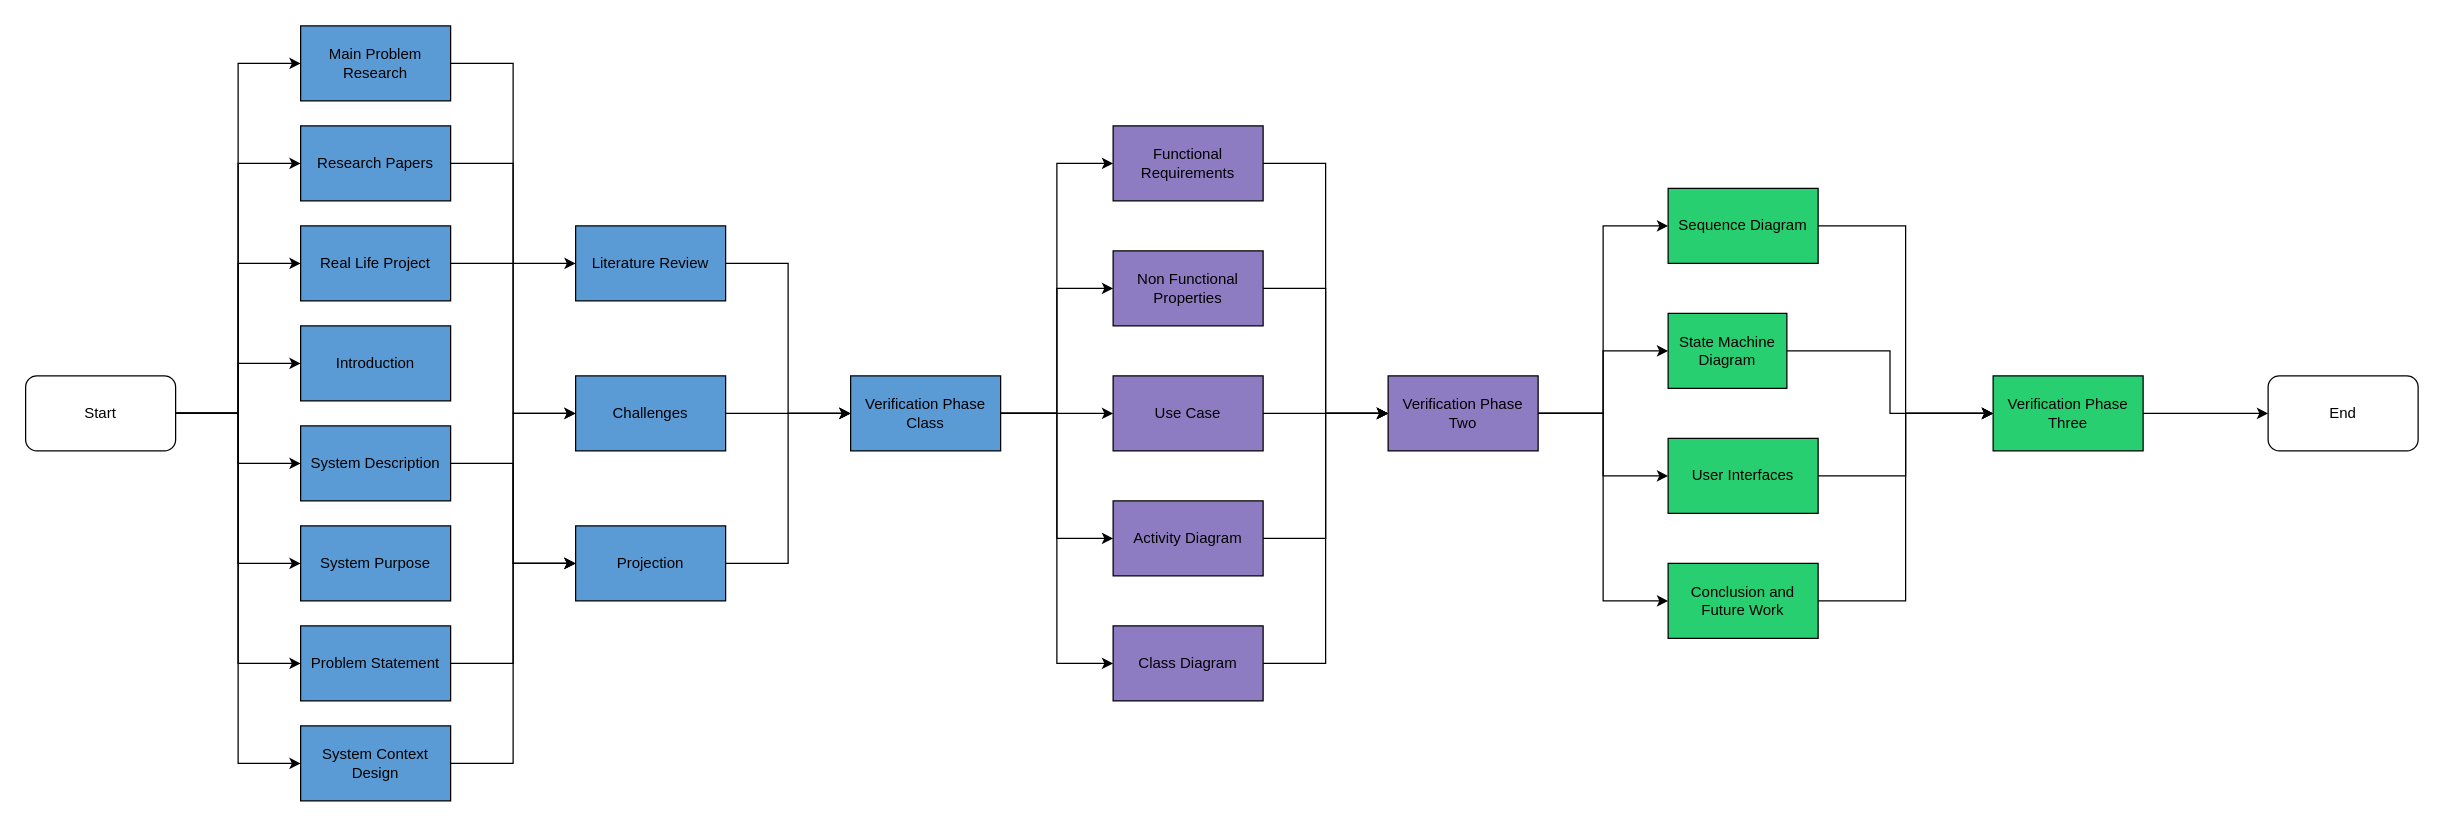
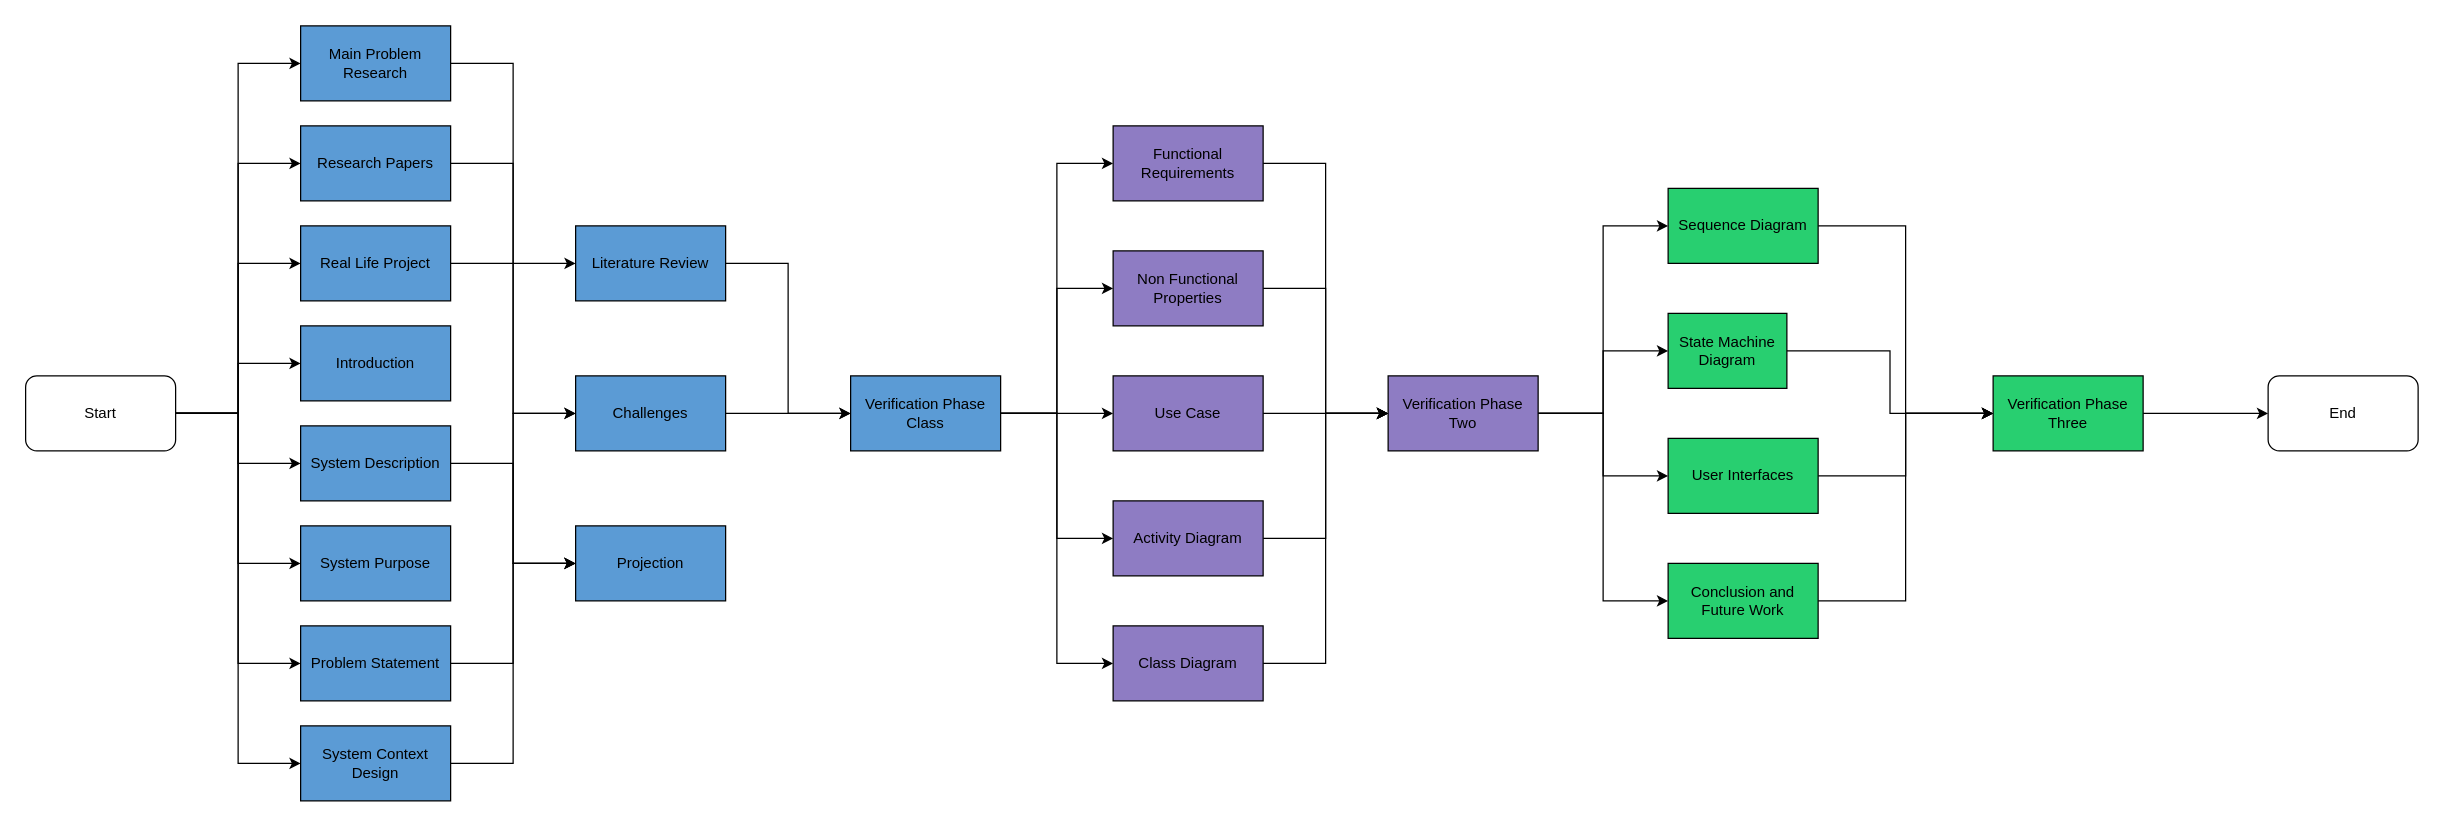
  <mxCell id="0" />
  <mxCell id="1" parent="0" />
  <mxCell id="2" style="edgeStyle=orthogonalEdgeStyle;rounded=0;orthogonalLoop=1;jettySize=auto;html=1;exitX=1;exitY=0.5;exitDx=0;exitDy=0;entryX=0;entryY=0.5;entryDx=0;entryDy=0;" parent="1" source="10" target="12" edge="1"><mxGeometry relative="1" as="geometry" /></mxCell>
  <mxCell id="3" style="edgeStyle=orthogonalEdgeStyle;rounded=0;orthogonalLoop=1;jettySize=auto;html=1;exitX=1;exitY=0.5;exitDx=0;exitDy=0;entryX=0;entryY=0.5;entryDx=0;entryDy=0;" parent="1" source="10" target="14" edge="1"><mxGeometry relative="1" as="geometry" /></mxCell>
  <mxCell id="4" style="edgeStyle=orthogonalEdgeStyle;rounded=0;orthogonalLoop=1;jettySize=auto;html=1;exitX=1;exitY=0.5;exitDx=0;exitDy=0;entryX=0;entryY=0.5;entryDx=0;entryDy=0;" parent="1" source="10" target="16" edge="1"><mxGeometry relative="1" as="geometry" /></mxCell>
  <mxCell id="5" style="edgeStyle=orthogonalEdgeStyle;rounded=0;orthogonalLoop=1;jettySize=auto;html=1;exitX=1;exitY=0.5;exitDx=0;exitDy=0;entryX=0;entryY=0.5;entryDx=0;entryDy=0;" parent="1" source="10" target="17" edge="1"><mxGeometry relative="1" as="geometry" /></mxCell>
  <mxCell id="6" style="edgeStyle=orthogonalEdgeStyle;rounded=0;orthogonalLoop=1;jettySize=auto;html=1;exitX=1;exitY=0.5;exitDx=0;exitDy=0;entryX=0;entryY=0.5;entryDx=0;entryDy=0;" parent="1" source="10" target="19" edge="1"><mxGeometry relative="1" as="geometry" /></mxCell>
  <mxCell id="7" style="edgeStyle=orthogonalEdgeStyle;rounded=0;orthogonalLoop=1;jettySize=auto;html=1;exitX=1;exitY=0.5;exitDx=0;exitDy=0;entryX=0;entryY=0.5;entryDx=0;entryDy=0;" parent="1" source="10" target="20" edge="1"><mxGeometry relative="1" as="geometry" /></mxCell>
  <mxCell id="8" style="edgeStyle=orthogonalEdgeStyle;rounded=0;orthogonalLoop=1;jettySize=auto;html=1;exitX=1;exitY=0.5;exitDx=0;exitDy=0;entryX=0;entryY=0.5;entryDx=0;entryDy=0;" parent="1" source="10" target="22" edge="1"><mxGeometry relative="1" as="geometry" /></mxCell>
  <mxCell id="9" style="edgeStyle=orthogonalEdgeStyle;rounded=0;orthogonalLoop=1;jettySize=auto;html=1;exitX=1;exitY=0.5;exitDx=0;exitDy=0;entryX=0;entryY=0.5;entryDx=0;entryDy=0;" parent="1" source="10" target="24" edge="1"><mxGeometry relative="1" as="geometry" /></mxCell>
  <mxCell id="10" value="Start" style="rounded=1;whiteSpace=wrap;html=1;" parent="1" vertex="1"><mxGeometry x="20" y="300" width="120" height="60" as="geometry" /></mxCell>
  <mxCell id="11" style="edgeStyle=orthogonalEdgeStyle;rounded=0;orthogonalLoop=1;jettySize=auto;html=1;exitX=1;exitY=0.5;exitDx=0;exitDy=0;entryX=0;entryY=0.5;entryDx=0;entryDy=0;" parent="1" source="12" target="26" edge="1"><mxGeometry relative="1" as="geometry" /></mxCell>
  <mxCell id="12" value="Main Problem Research" style="rounded=0;whiteSpace=wrap;html=1;fillColor=#5B9BD5;" parent="1" vertex="1"><mxGeometry x="240" y="20" width="120" height="60" as="geometry" /></mxCell>
  <mxCell id="13" style="edgeStyle=orthogonalEdgeStyle;rounded=0;orthogonalLoop=1;jettySize=auto;html=1;exitX=1;exitY=0.5;exitDx=0;exitDy=0;entryX=0;entryY=0.5;entryDx=0;entryDy=0;" parent="1" source="14" target="28" edge="1"><mxGeometry relative="1" as="geometry" /></mxCell>
  <mxCell id="14" value="Research Papers" style="rounded=0;whiteSpace=wrap;html=1;fillColor=#5B9BD5;" parent="1" vertex="1"><mxGeometry x="240" y="100" width="120" height="60" as="geometry" /></mxCell>
  <mxCell id="15" style="edgeStyle=orthogonalEdgeStyle;rounded=0;orthogonalLoop=1;jettySize=auto;html=1;exitX=1;exitY=0.5;exitDx=0;exitDy=0;entryX=0;entryY=0.5;entryDx=0;entryDy=0;" parent="1" source="16" target="30" edge="1"><mxGeometry relative="1" as="geometry" /></mxCell>
  <mxCell id="16" value="Real Life Project" style="rounded=0;whiteSpace=wrap;html=1;fillColor=#5B9BD5;" parent="1" vertex="1"><mxGeometry x="240" y="180" width="120" height="60" as="geometry" /></mxCell>
  <mxCell id="17" value="Introduction" style="rounded=0;whiteSpace=wrap;html=1;fillColor=#5B9BD5;" parent="1" vertex="1"><mxGeometry x="240" y="260" width="120" height="60" as="geometry" /></mxCell>
  <mxCell id="18" style="edgeStyle=orthogonalEdgeStyle;rounded=0;orthogonalLoop=1;jettySize=auto;html=1;exitX=1;exitY=0.5;exitDx=0;exitDy=0;entryX=0;entryY=0.5;entryDx=0;entryDy=0;" parent="1" source="19" target="30" edge="1"><mxGeometry relative="1" as="geometry" /></mxCell>
  <mxCell id="19" value="System Description" style="rounded=0;whiteSpace=wrap;html=1;fillColor=#5B9BD5;" parent="1" vertex="1"><mxGeometry x="240" y="340" width="120" height="60" as="geometry" /></mxCell>
  <mxCell id="20" value="System Purpose" style="rounded=0;whiteSpace=wrap;html=1;fillColor=#5B9BD5;" parent="1" vertex="1"><mxGeometry x="240" y="420" width="120" height="60" as="geometry" /></mxCell>
  <mxCell id="21" style="edgeStyle=orthogonalEdgeStyle;rounded=0;orthogonalLoop=1;jettySize=auto;html=1;exitX=1;exitY=0.5;exitDx=0;exitDy=0;entryX=0;entryY=0.5;entryDx=0;entryDy=0;" parent="1" source="22" target="30" edge="1"><mxGeometry relative="1" as="geometry" /></mxCell>
  <mxCell id="22" value="Problem Statement" style="rounded=0;whiteSpace=wrap;html=1;fillColor=#5B9BD5;" parent="1" vertex="1"><mxGeometry x="240" y="500" width="120" height="60" as="geometry" /></mxCell>
  <mxCell id="23" style="edgeStyle=orthogonalEdgeStyle;rounded=0;orthogonalLoop=1;jettySize=auto;html=1;exitX=1;exitY=0.5;exitDx=0;exitDy=0;entryX=0;entryY=0.5;entryDx=0;entryDy=0;" parent="1" source="24" target="28" edge="1"><mxGeometry relative="1" as="geometry" /></mxCell>
  <mxCell id="24" value="System Context Design" style="rounded=0;whiteSpace=wrap;html=1;fillColor=#5B9BD5;" parent="1" vertex="1"><mxGeometry x="240" y="580" width="120" height="60" as="geometry" /></mxCell>
  <mxCell id="25" style="edgeStyle=orthogonalEdgeStyle;rounded=0;orthogonalLoop=1;jettySize=auto;html=1;exitX=1;exitY=0.5;exitDx=0;exitDy=0;entryX=0;entryY=0.5;entryDx=0;entryDy=0;" parent="1" source="26" target="51" edge="1"><mxGeometry relative="1" as="geometry" /></mxCell>
  <mxCell id="26" value="Literature Review" style="rounded=0;whiteSpace=wrap;html=1;fillColor=#5B9BD5;" parent="1" vertex="1"><mxGeometry x="460" y="180" width="120" height="60" as="geometry" /></mxCell>
  <mxCell id="27" style="edgeStyle=orthogonalEdgeStyle;rounded=0;orthogonalLoop=1;jettySize=auto;html=1;exitX=1;exitY=0.5;exitDx=0;exitDy=0;entryX=0;entryY=0.5;entryDx=0;entryDy=0;" parent="1" source="28" target="51" edge="1"><mxGeometry relative="1" as="geometry" /></mxCell>
  <mxCell id="28" value="Challenges" style="rounded=0;whiteSpace=wrap;html=1;fillColor=#5B9BD5;" parent="1" vertex="1"><mxGeometry x="460" y="300" width="120" height="60" as="geometry" /></mxCell>
- <mxCell id="29" style="edgeStyle=orthogonalEdgeStyle;rounded=0;orthogonalLoop=1;jettySize=auto;html=1;exitX=1;exitY=0.5;exitDx=0;exitDy=0;entryX=0;entryY=0.5;entryDx=0;entryDy=0;" parent="1" source="30" target="51" edge="1"><mxGeometry relative="1" as="geometry" /></mxCell>
  <mxCell id="30" value="Projection" style="rounded=0;whiteSpace=wrap;html=1;fillColor=#5B9BD5;" parent="1" vertex="1"><mxGeometry x="460" y="420" width="120" height="60" as="geometry" /></mxCell>
  <mxCell id="31" style="edgeStyle=orthogonalEdgeStyle;rounded=0;orthogonalLoop=1;jettySize=auto;html=1;exitX=1;exitY=0.5;exitDx=0;exitDy=0;entryX=0;entryY=0.5;entryDx=0;entryDy=0;" parent="1" source="32" target="37" edge="1"><mxGeometry relative="1" as="geometry" /></mxCell>
  <mxCell id="32" value="Functional Requirements" style="rounded=0;whiteSpace=wrap;html=1;fillColor=#8E7CC3;" parent="1" vertex="1"><mxGeometry x="890" y="100" width="120" height="60" as="geometry" /></mxCell>
  <mxCell id="33" style="edgeStyle=orthogonalEdgeStyle;rounded=0;orthogonalLoop=1;jettySize=auto;html=1;exitX=1;exitY=0.5;exitDx=0;exitDy=0;entryX=0;entryY=0.5;entryDx=0;entryDy=0;" parent="1" source="37" target="55" edge="1"><mxGeometry relative="1" as="geometry"><mxPoint x="1300" y="330" as="targetPoint" /></mxGeometry></mxCell>
  <mxCell id="34" style="edgeStyle=orthogonalEdgeStyle;rounded=0;orthogonalLoop=1;jettySize=auto;html=1;exitX=1;exitY=0.5;exitDx=0;exitDy=0;entryX=0;entryY=0.5;entryDx=0;entryDy=0;" parent="1" source="37" target="53" edge="1"><mxGeometry relative="1" as="geometry" /></mxCell>
  <mxCell id="35" style="edgeStyle=orthogonalEdgeStyle;rounded=0;orthogonalLoop=1;jettySize=auto;html=1;exitX=1;exitY=0.5;exitDx=0;exitDy=0;entryX=0;entryY=0.5;entryDx=0;entryDy=0;" parent="1" source="37" target="57" edge="1"><mxGeometry relative="1" as="geometry" /></mxCell>
  <mxCell id="36" style="edgeStyle=orthogonalEdgeStyle;rounded=0;orthogonalLoop=1;jettySize=auto;html=1;exitX=1;exitY=0.5;exitDx=0;exitDy=0;entryX=0;entryY=0.5;entryDx=0;entryDy=0;" parent="1" source="37" target="59" edge="1"><mxGeometry relative="1" as="geometry" /></mxCell>
  <mxCell id="37" value="Verification Phase Two" style="rounded=0;whiteSpace=wrap;html=1;fillColor=#8E7CC3;" parent="1" vertex="1"><mxGeometry x="1110" y="300" width="120" height="60" as="geometry" /></mxCell>
  <mxCell id="38" style="edgeStyle=orthogonalEdgeStyle;rounded=0;orthogonalLoop=1;jettySize=auto;html=1;exitX=1;exitY=0.5;exitDx=0;exitDy=0;entryX=0;entryY=0.5;entryDx=0;entryDy=0;" parent="1" source="39" target="37" edge="1"><mxGeometry relative="1" as="geometry" /></mxCell>
  <mxCell id="39" value="Use Case" style="rounded=0;whiteSpace=wrap;html=1;fillColor=#8E7CC3;" parent="1" vertex="1"><mxGeometry x="890" y="300" width="120" height="60" as="geometry" /></mxCell>
  <mxCell id="40" style="edgeStyle=orthogonalEdgeStyle;rounded=0;orthogonalLoop=1;jettySize=auto;html=1;exitX=1;exitY=0.5;exitDx=0;exitDy=0;entryX=0;entryY=0.5;entryDx=0;entryDy=0;" parent="1" source="41" target="37" edge="1"><mxGeometry relative="1" as="geometry" /></mxCell>
  <mxCell id="41" value="Non Functional Properties" style="rounded=0;whiteSpace=wrap;html=1;fillColor=#8E7CC3;" parent="1" vertex="1"><mxGeometry x="890" y="200" width="120" height="60" as="geometry" /></mxCell>
  <mxCell id="42" style="edgeStyle=orthogonalEdgeStyle;rounded=0;orthogonalLoop=1;jettySize=auto;html=1;exitX=1;exitY=0.5;exitDx=0;exitDy=0;entryX=0;entryY=0.5;entryDx=0;entryDy=0;" parent="1" source="43" target="37" edge="1"><mxGeometry relative="1" as="geometry" /></mxCell>
  <mxCell id="43" value="Activity Diagram" style="rounded=0;whiteSpace=wrap;html=1;fillColor=#8E7CC3;" parent="1" vertex="1"><mxGeometry x="890" y="400" width="120" height="60" as="geometry" /></mxCell>
  <mxCell id="44" style="edgeStyle=orthogonalEdgeStyle;rounded=0;orthogonalLoop=1;jettySize=auto;html=1;exitX=1;exitY=0.5;exitDx=0;exitDy=0;entryX=0;entryY=0.5;entryDx=0;entryDy=0;" parent="1" source="45" target="37" edge="1"><mxGeometry relative="1" as="geometry" /></mxCell>
  <mxCell id="45" value="Class Diagram" style="rounded=0;whiteSpace=wrap;html=1;fillColor=#8E7CC3;" parent="1" vertex="1"><mxGeometry x="890" y="500" width="120" height="60" as="geometry" /></mxCell>
  <mxCell id="46" style="edgeStyle=orthogonalEdgeStyle;rounded=0;orthogonalLoop=1;jettySize=auto;html=1;exitX=1;exitY=0.5;exitDx=0;exitDy=0;entryX=0;entryY=0.5;entryDx=0;entryDy=0;" parent="1" source="51" target="32" edge="1"><mxGeometry relative="1" as="geometry" /></mxCell>
  <mxCell id="47" style="edgeStyle=orthogonalEdgeStyle;rounded=0;orthogonalLoop=1;jettySize=auto;html=1;exitX=1;exitY=0.5;exitDx=0;exitDy=0;entryX=0;entryY=0.5;entryDx=0;entryDy=0;" parent="1" source="51" target="41" edge="1"><mxGeometry relative="1" as="geometry" /></mxCell>
  <mxCell id="48" style="edgeStyle=orthogonalEdgeStyle;rounded=0;orthogonalLoop=1;jettySize=auto;html=1;exitX=1;exitY=0.5;exitDx=0;exitDy=0;entryX=0;entryY=0.5;entryDx=0;entryDy=0;" parent="1" source="51" target="39" edge="1"><mxGeometry relative="1" as="geometry" /></mxCell>
  <mxCell id="49" style="edgeStyle=orthogonalEdgeStyle;rounded=0;orthogonalLoop=1;jettySize=auto;html=1;exitX=1;exitY=0.5;exitDx=0;exitDy=0;entryX=0;entryY=0.5;entryDx=0;entryDy=0;" parent="1" source="51" target="43" edge="1"><mxGeometry relative="1" as="geometry" /></mxCell>
  <mxCell id="50" style="edgeStyle=orthogonalEdgeStyle;rounded=0;orthogonalLoop=1;jettySize=auto;html=1;exitX=1;exitY=0.5;exitDx=0;exitDy=0;entryX=0;entryY=0.5;entryDx=0;entryDy=0;" parent="1" source="51" target="45" edge="1"><mxGeometry relative="1" as="geometry" /></mxCell>
  <mxCell id="51" value="Verification Phase Class" style="rounded=0;whiteSpace=wrap;html=1;fillColor=#5B9BD5;" parent="1" vertex="1"><mxGeometry x="680" y="300" width="120" height="60" as="geometry" /></mxCell>
  <mxCell id="52" style="edgeStyle=orthogonalEdgeStyle;rounded=0;orthogonalLoop=1;jettySize=auto;html=1;exitX=1;exitY=0.5;exitDx=0;exitDy=0;entryX=0;entryY=0.5;entryDx=0;entryDy=0;" parent="1" source="53" target="61" edge="1"><mxGeometry relative="1" as="geometry" /></mxCell>
  <mxCell id="53" value="Sequence Diagram" style="rounded=0;whiteSpace=wrap;html=1;fillColor=#28cf70;" parent="1" vertex="1"><mxGeometry x="1334" y="150" width="120" height="60" as="geometry" /></mxCell>
  <mxCell id="54" style="edgeStyle=orthogonalEdgeStyle;rounded=0;orthogonalLoop=1;jettySize=auto;html=1;exitX=1;exitY=0.5;exitDx=0;exitDy=0;entryX=0;entryY=0.5;entryDx=0;entryDy=0;" parent="1" source="55" target="61" edge="1"><mxGeometry relative="1" as="geometry" /></mxCell>
  <mxCell id="55" value="User Interfaces" style="rounded=0;whiteSpace=wrap;html=1;fillColor=#28cf70;" parent="1" vertex="1"><mxGeometry x="1334" y="350" width="120" height="60" as="geometry" /></mxCell>
  <mxCell id="56" style="edgeStyle=orthogonalEdgeStyle;rounded=0;orthogonalLoop=1;jettySize=auto;html=1;exitX=1;exitY=0.5;exitDx=0;exitDy=0;entryX=0;entryY=0.5;entryDx=0;entryDy=0;" parent="1" source="57" target="61" edge="1"><mxGeometry relative="1" as="geometry" /></mxCell>
  <mxCell id="57" value="State Machine Diagram" style="rounded=0;whiteSpace=wrap;html=1;fillColor=#28cf70;" parent="1" vertex="1"><mxGeometry x="1334" y="250" width="95" height="60" as="geometry" /></mxCell>
  <mxCell id="58" style="edgeStyle=orthogonalEdgeStyle;rounded=0;orthogonalLoop=1;jettySize=auto;html=1;exitX=1;exitY=0.5;exitDx=0;exitDy=0;entryX=0;entryY=0.5;entryDx=0;entryDy=0;" parent="1" source="59" target="61" edge="1"><mxGeometry relative="1" as="geometry" /></mxCell>
  <mxCell id="59" value="Conclusion and Future Work" style="rounded=0;whiteSpace=wrap;html=1;fillColor=#28cf70;" parent="1" vertex="1"><mxGeometry x="1334" y="450" width="120" height="60" as="geometry" /></mxCell>
  <mxCell id="60" style="edgeStyle=orthogonalEdgeStyle;rounded=0;orthogonalLoop=1;jettySize=auto;html=1;exitX=1;exitY=0.5;exitDx=0;exitDy=0;entryX=0;entryY=0.5;entryDx=0;entryDy=0;" edge="1" parent="1" source="61" target="62"><mxGeometry relative="1" as="geometry" /></mxCell>
  <mxCell id="61" value="Verification Phase Three" style="rounded=0;whiteSpace=wrap;html=1;fillColor=#28CF70;" parent="1" vertex="1"><mxGeometry x="1594" y="300" width="120" height="60" as="geometry" /></mxCell>
  <mxCell id="62" value="End" style="rounded=1;whiteSpace=wrap;html=1;" vertex="1" parent="1"><mxGeometry x="1814" y="300" width="120" height="60" as="geometry" /></mxCell>
